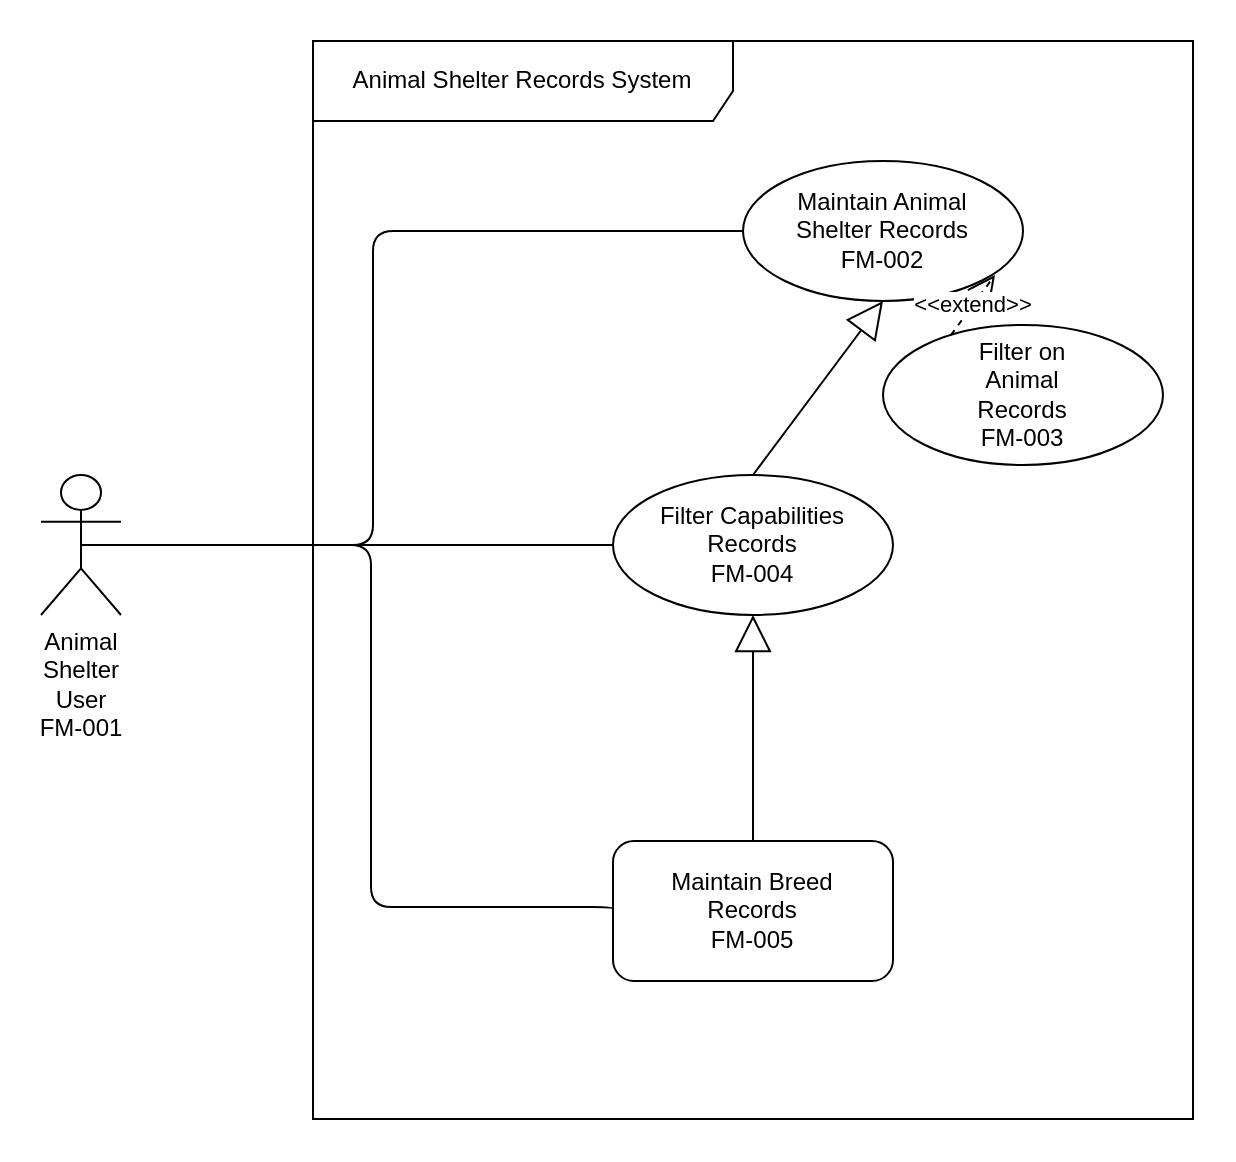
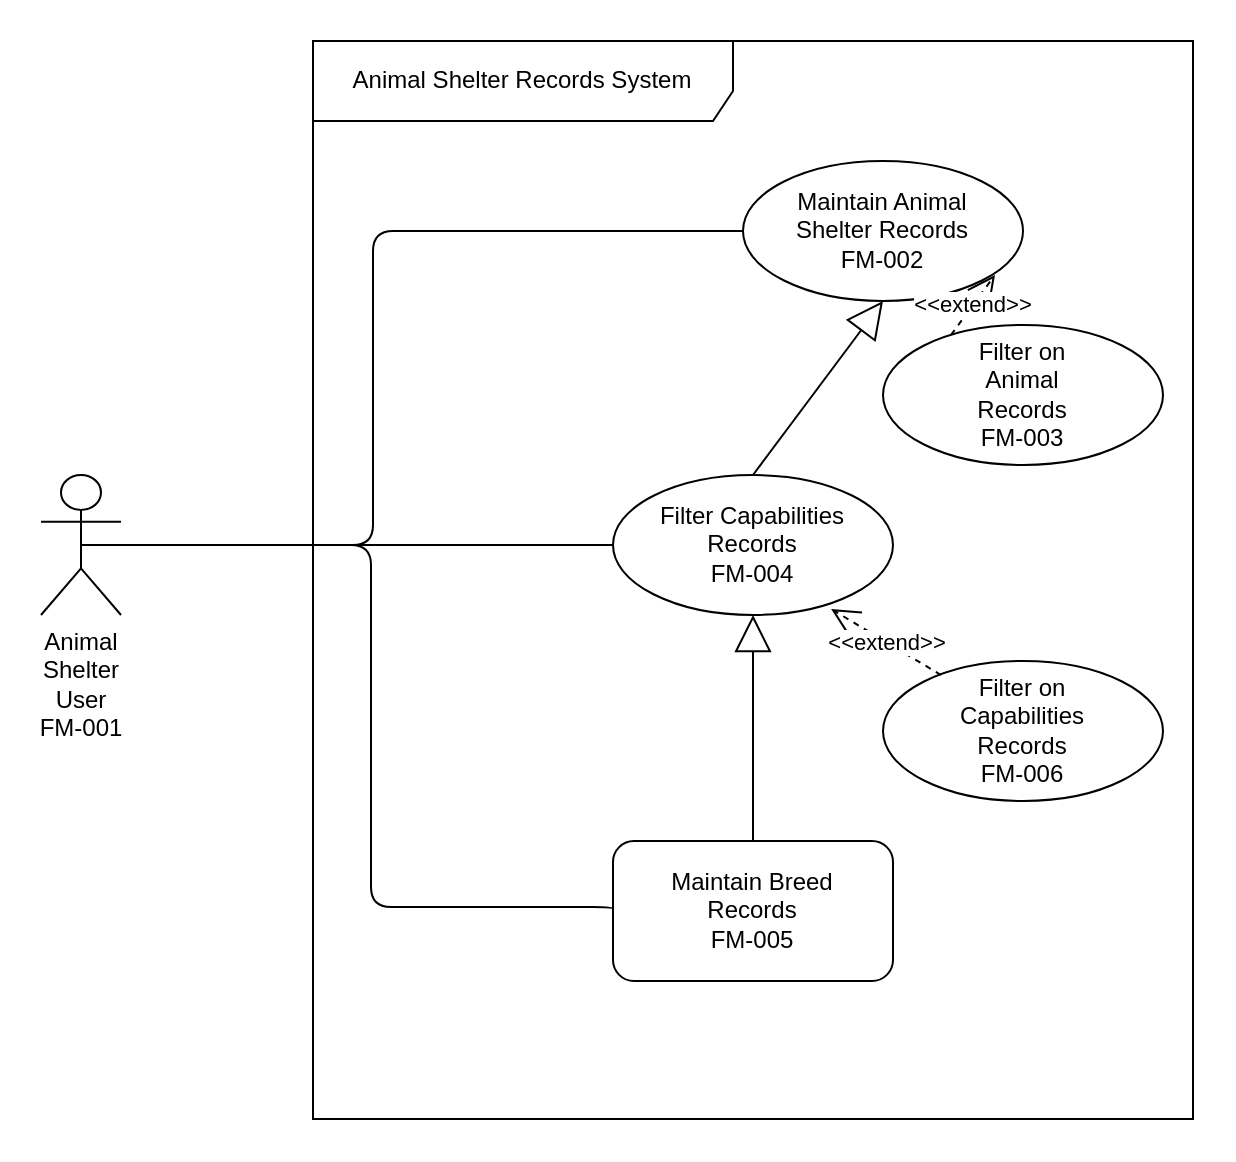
  <mxCell id="0" />
  <mxCell id="1" parent="0" />
  <mxCell id="2" value="Animal Shelter Records System" style="shape=umlFrame;whiteSpace=wrap;html=1;width=210;height=40;" parent="1" vertex="1"><mxGeometry x="156" y="20" width="440" height="539" as="geometry" /></mxCell>
  <mxCell id="3" value="Maintain Animal&lt;br&gt;Shelter Records&lt;br&gt;FM-002" style="ellipse;whiteSpace=wrap;html=1;" parent="1" vertex="1"><mxGeometry x="371" y="80" width="140" height="70" as="geometry" /></mxCell>
  <mxCell id="4" value="Filter Capabilities&lt;br&gt;Records&lt;br&gt;FM-004" style="ellipse;whiteSpace=wrap;html=1;" parent="1" vertex="1"><mxGeometry x="306" y="237" width="140" height="70" as="geometry" /></mxCell>
  <mxCell id="5" value="Filter on&lt;br&gt;Animal&lt;br&gt;Records&lt;br&gt;FM-003" style="ellipse;whiteSpace=wrap;html=1;" parent="1" vertex="1"><mxGeometry x="441" y="162" width="140" height="70" as="geometry" /></mxCell>
+ <mxCell id="6" value="Filter on&lt;br&gt;Capabilities &lt;br&gt;Records&lt;br&gt;FM-006" style="ellipse;whiteSpace=wrap;html=1;" parent="1" vertex="1"><mxGeometry x="441" y="330" width="140" height="70" as="geometry" /></mxCell>
  <mxCell id="7" value="" style="endArrow=none;html=1;edgeStyle=orthogonalEdgeStyle;exitX=0.5;exitY=0.5;exitDx=0;exitDy=0;exitPerimeter=0;" parent="1" source="13" target="3" edge="1"><mxGeometry relative="1" as="geometry"><mxPoint x="55" y="175" as="sourcePoint" /><mxPoint x="355" y="310" as="targetPoint" /><Array as="points"><mxPoint x="186" y="272" /><mxPoint x="186" y="115" /></Array></mxGeometry></mxCell>
+ <mxCell id="8" value="&amp;lt;&amp;lt;extend&amp;gt;&amp;gt;" style="endArrow=open;endSize=12;dashed=1;html=1;entryX=0.779;entryY=0.957;entryDx=0;entryDy=0;entryPerimeter=0;exitX=0.207;exitY=0.1;exitDx=0;exitDy=0;exitPerimeter=0;" parent="1" source="6" target="4" edge="1"><mxGeometry width="160" relative="1" as="geometry"><mxPoint x="306" y="329" as="sourcePoint" /><mxPoint x="466" y="329" as="targetPoint" /></mxGeometry></mxCell>
  <mxCell id="9" value="&amp;lt;&amp;lt;extend&amp;gt;&amp;gt;" style="endArrow=open;endSize=12;dashed=1;html=1;exitX=0.243;exitY=0.071;exitDx=0;exitDy=0;exitPerimeter=0;entryX=0.9;entryY=0.814;entryDx=0;entryDy=0;entryPerimeter=0;" parent="1" source="5" target="3" edge="1"><mxGeometry width="160" relative="1" as="geometry"><mxPoint x="259" y="360" as="sourcePoint" /><mxPoint x="419" y="360" as="targetPoint" /></mxGeometry></mxCell>
  <mxCell id="10" value="" style="endArrow=none;html=1;edgeStyle=orthogonalEdgeStyle;entryX=0;entryY=0.5;entryDx=0;entryDy=0;exitX=0.5;exitY=0.5;exitDx=0;exitDy=0;exitPerimeter=0;" parent="1" source="13" target="4" edge="1"><mxGeometry relative="1" as="geometry"><mxPoint x="56" y="175" as="sourcePoint" /><mxPoint x="316" y="125" as="targetPoint" /><Array as="points"><mxPoint x="46" y="272" /><mxPoint x="186" y="272" /><mxPoint x="186" y="255" /></Array></mxGeometry></mxCell>
  <mxCell id="11" value="Maintain Breed &lt;br&gt;Records&lt;br&gt;FM-005" style="whiteSpace=wrap;html=1;rounded=1;" parent="1" vertex="1"><mxGeometry x="306" y="420" width="140" height="70" as="geometry" /></mxCell>
  <mxCell id="12" value="" style="endArrow=none;html=1;edgeStyle=orthogonalEdgeStyle;entryX=0;entryY=0.5;entryDx=0;entryDy=0;exitX=0.5;exitY=0.5;exitDx=0;exitDy=0;exitPerimeter=0;" parent="1" source="13" target="11" edge="1"><mxGeometry relative="1" as="geometry"><mxPoint x="76" y="195" as="sourcePoint" /><mxPoint x="326" y="275" as="targetPoint" /><Array as="points"><mxPoint x="46" y="272" /><mxPoint x="185" y="272" /><mxPoint x="185" y="453" /><mxPoint x="306" y="453" /></Array></mxGeometry></mxCell>
  <mxCell id="13" value="Animal&lt;br&gt;Shelter&lt;br&gt;User&lt;br&gt;FM-001" style="shape=umlActor;verticalLabelPosition=bottom;verticalAlign=top;html=1;" parent="1" vertex="1"><mxGeometry x="20" y="237" width="40" height="70" as="geometry" /></mxCell>
  <mxCell id="14" value="" style="endArrow=block;endSize=16;endFill=0;html=1;entryX=0.5;entryY=1;entryDx=0;entryDy=0;exitX=0.5;exitY=0;exitDx=0;exitDy=0;" parent="1" source="4" target="3" edge="1"><mxGeometry width="160" relative="1" as="geometry"><mxPoint x="376" y="222" as="sourcePoint" /><mxPoint x="386" y="300" as="targetPoint" /></mxGeometry></mxCell>
  <mxCell id="15" value="" style="endArrow=block;endSize=16;endFill=0;html=1;entryX=0.5;entryY=1;entryDx=0;entryDy=0;" edge="1" parent="1" source="11" target="4"><mxGeometry width="160" relative="1" as="geometry"><mxPoint x="386" y="230" as="sourcePoint" /><mxPoint x="386" y="160" as="targetPoint" /><Array as="points" /></mxGeometry></mxCell>
